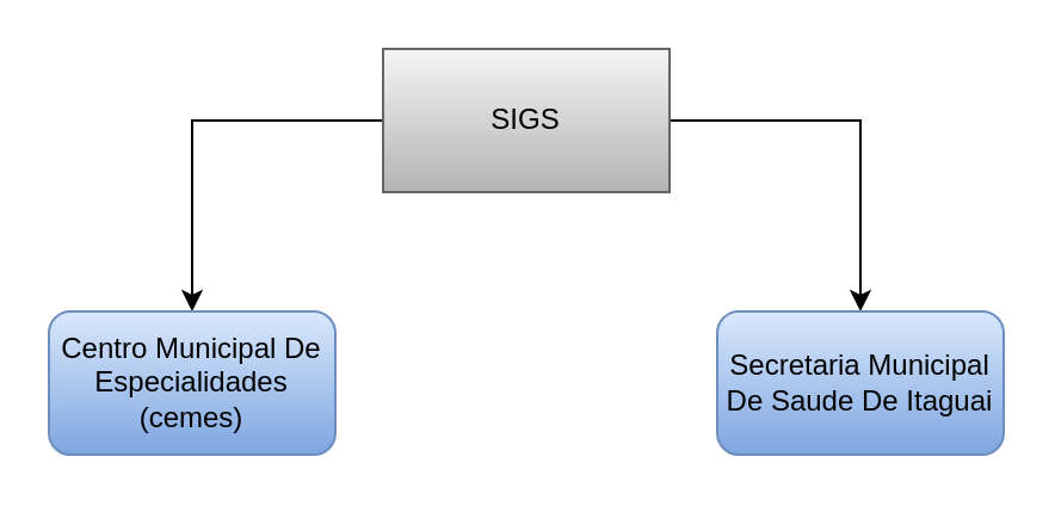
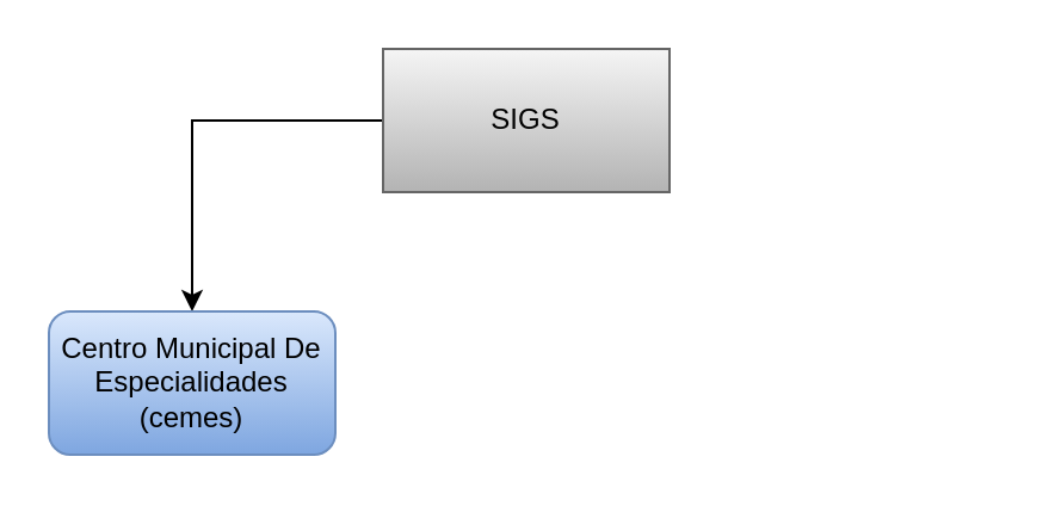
  <mxCell id="0" />
  <mxCell id="1" parent="0" />
  <mxCell id="2" style="edgeStyle=orthogonalEdgeStyle;rounded=0;orthogonalLoop=1;jettySize=auto;html=1;" edge="1" parent="1" source="4" target="5"><mxGeometry relative="1" as="geometry" /></mxCell>
- <mxCell id="3" style="edgeStyle=orthogonalEdgeStyle;rounded=0;orthogonalLoop=1;jettySize=auto;html=1;" edge="1" parent="1" source="4" target="6"><mxGeometry relative="1" as="geometry" /></mxCell>
  <mxCell id="4" value="SIGS" style="whiteSpace=wrap;html=1;fillColor=#f5f5f5;gradientColor=#b3b3b3;strokeColor=#666666;rounded=0;" vertex="1" parent="1"><mxGeometry x="160" y="20" width="120" height="60" as="geometry" /></mxCell>
  <mxCell id="5" value="Centro Municipal De Especialidades (cemes)" style="rounded=1;whiteSpace=wrap;html=1;fillColor=#dae8fc;gradientColor=#7ea6e0;strokeColor=#6c8ebf;" vertex="1" parent="1"><mxGeometry x="20" y="130" width="120" height="60" as="geometry" /></mxCell>
- <mxCell id="6" value="Secretaria Municipal De Saude De Itaguai" style="rounded=1;whiteSpace=wrap;html=1;fillColor=#dae8fc;gradientColor=#7ea6e0;strokeColor=#6c8ebf;" vertex="1" parent="1"><mxGeometry x="300" y="130" width="120" height="60" as="geometry" /></mxCell>
